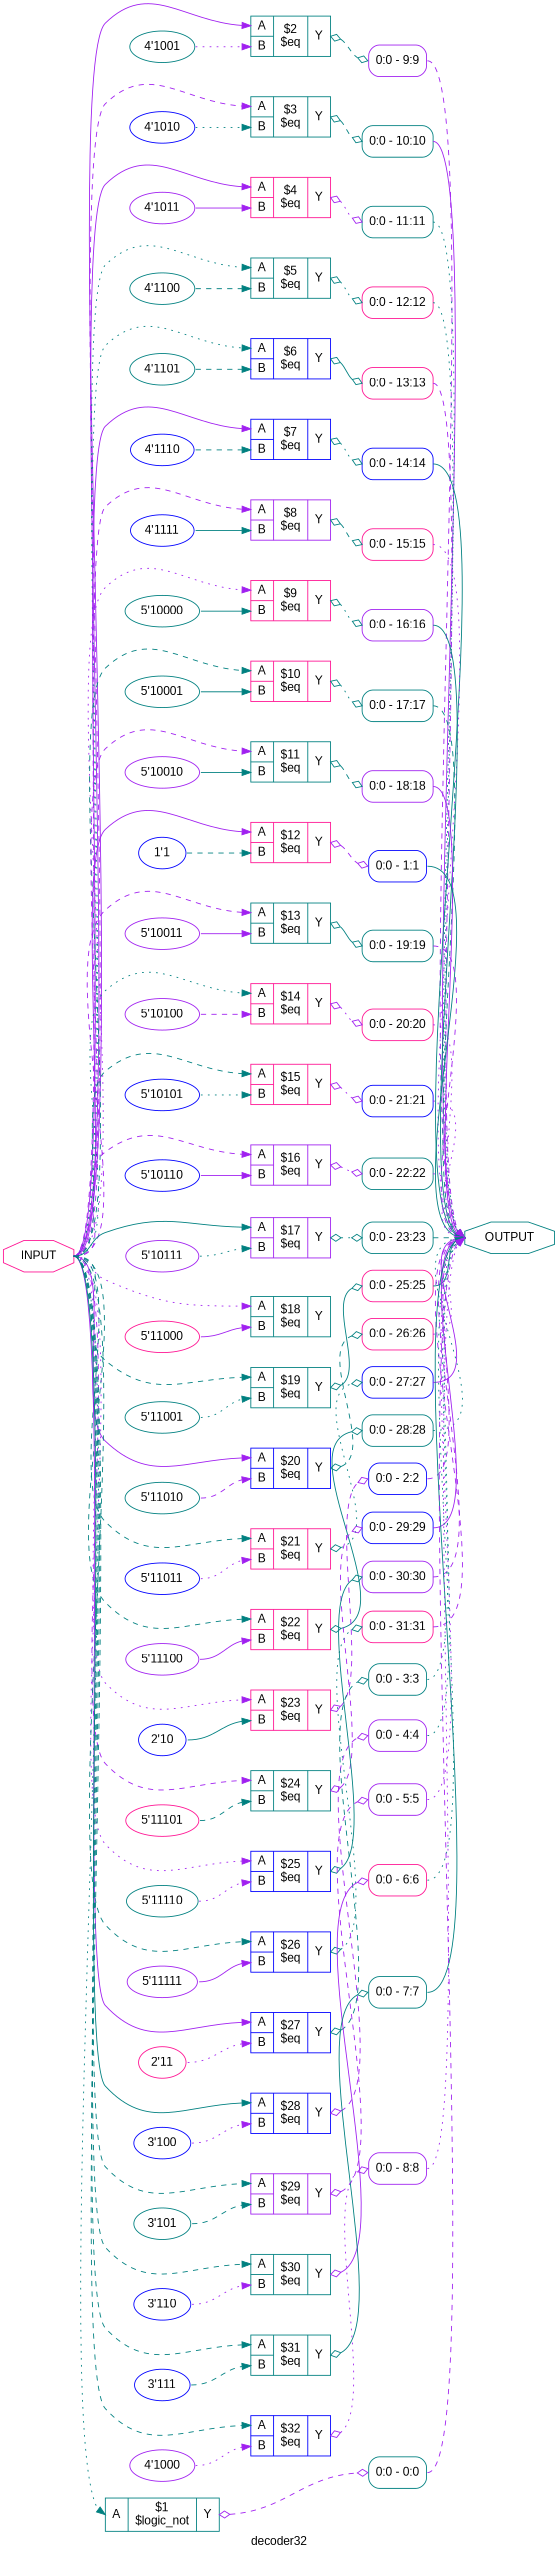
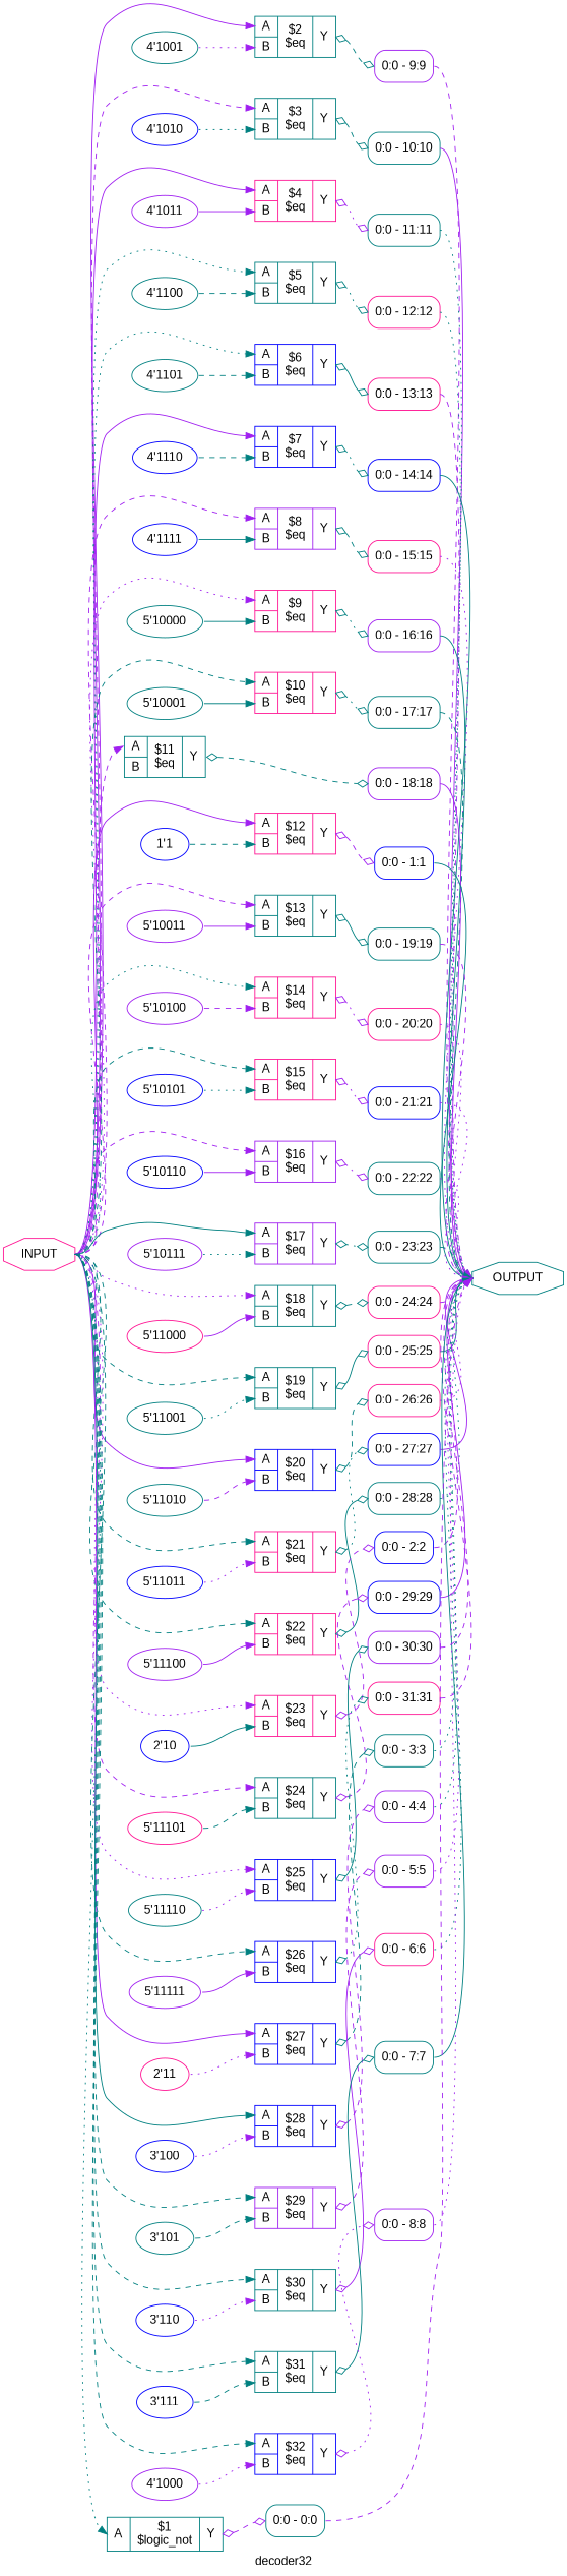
  digraph {
    fontname="Liberation Sans"
    label=decoder32
    rankdir=LR
    remincross=true
    node [color=teal fontname="Liberation Sans" shape=record]
    edge [color=teal fontname="Liberation Sans" headport=w style=dashed tailport=e]
    n1 [color=deeppink fontcolor=black label=INPUT shape=octagon]
    n2 [fontcolor=black label=OUTPUT shape=octagon]
    n3 [label="{{<p3> A|<p4> B}|$2\n$eq|{<p5> Y}}"]
    n4 [label="{{<p3> A|<p4> B}|$3\n$eq|{<p5> Y}}"]
    n5 [color=deeppink label="{{<p3> A|<p4> B}|$4\n$eq|{<p5> Y}}"]
    n6 [label="{{<p3> A|<p4> B}|$5\n$eq|{<p5> Y}}"]
    n7 [color=blue label="{{<p3> A|<p4> B}|$6\n$eq|{<p5> Y}}"]
    n8 [color=blue label="{{<p3> A|<p4> B}|$7\n$eq|{<p5> Y}}"]
    n9 [color=purple label="{{<p3> A|<p4> B}|$8\n$eq|{<p5> Y}}"]
    n10 [color=deeppink label="{{<p3> A|<p4> B}|$9\n$eq|{<p5> Y}}"]
    n11 [color=deeppink label="{{<p3> A|<p4> B}|$10\n$eq|{<p5> Y}}"]
    n12 [label="{{<p3> A|<p4> B}|$11\n$eq|{<p5> Y}}"]
    n13 [color=deeppink label="{{<p3> A|<p4> B}|$12\n$eq|{<p5> Y}}"]
    n14 [label="{{<p3> A|<p4> B}|$13\n$eq|{<p5> Y}}"]
    n15 [color=deeppink label="{{<p3> A|<p4> B}|$14\n$eq|{<p5> Y}}"]
    n16 [color=deeppink label="{{<p3> A|<p4> B}|$15\n$eq|{<p5> Y}}"]
    n17 [color=purple label="{{<p3> A|<p4> B}|$16\n$eq|{<p5> Y}}"]
    n18 [color=purple label="{{<p3> A|<p4> B}|$17\n$eq|{<p5> Y}}"]
    n19 [label="{{<p3> A|<p4> B}|$18\n$eq|{<p5> Y}}"]
    n20 [label="{{<p3> A|<p4> B}|$19\n$eq|{<p5> Y}}"]
    n21 [color=blue label="{{<p3> A|<p4> B}|$20\n$eq|{<p5> Y}}"]
    n22 [color=deeppink label="{{<p3> A|<p4> B}|$21\n$eq|{<p5> Y}}"]
    n23 [color=deeppink label="{{<p3> A|<p4> B}|$22\n$eq|{<p5> Y}}"]
    n24 [color=deeppink label="{{<p3> A|<p4> B}|$23\n$eq|{<p5> Y}}"]
    n25 [label="{{<p3> A|<p4> B}|$24\n$eq|{<p5> Y}}"]
    n26 [color=blue label="{{<p3> A|<p4> B}|$25\n$eq|{<p5> Y}}"]
    n27 [color=blue label="{{<p3> A|<p4> B}|$26\n$eq|{<p5> Y}}"]
    n28 [color=blue label="{{<p3> A|<p4> B}|$27\n$eq|{<p5> Y}}"]
    n29 [color=blue label="{{<p3> A|<p4> B}|$28\n$eq|{<p5> Y}}"]
    n30 [color=purple label="{{<p3> A|<p4> B}|$29\n$eq|{<p5> Y}}"]
    n31 [label="{{<p3> A|<p4> B}|$30\n$eq|{<p5> Y}}"]
    n32 [label="{{<p3> A|<p4> B}|$31\n$eq|{<p5> Y}}"]
    n33 [color=blue label="{{<p3> A|<p4> B}|$32\n$eq|{<p5> Y}}"]
    n34 [label="{{<p3> A}|$1\n$logic_not|{<p5> Y}}"]
    n35 [color=purple label="<s0> 0:0 - 9:9 " style=rounded]
    n36 [label="<s0> 0:0 - 10:10 " style=rounded]
    n37 [label="<s0> 0:0 - 11:11 " style=rounded]
    n38 [color=deeppink label="<s0> 0:0 - 12:12 " style=rounded]
    n39 [color=deeppink label="<s0> 0:0 - 13:13 " style=rounded]
    n40 [color=blue label="<s0> 0:0 - 14:14 " style=rounded]
    n41 [color=deeppink label="<s0> 0:0 - 15:15 " style=rounded]
    n42 [color=purple label="<s0> 0:0 - 16:16 " style=rounded]
    n43 [label="<s0> 0:0 - 17:17 " style=rounded]
    n44 [color=purple label="<s0> 0:0 - 18:18 " style=rounded]
    n45 [color=blue label="<s0> 0:0 - 1:1 " style=rounded]
    n46 [label="<s0> 0:0 - 19:19 " style=rounded]
    n47 [color=deeppink label="<s0> 0:0 - 20:20 " style=rounded]
    n48 [color=blue label="<s0> 0:0 - 21:21 " style=rounded]
    n49 [label="<s0> 0:0 - 22:22 " style=rounded]
    n50 [label="<s0> 0:0 - 23:23 " style=rounded]
+   n51 [color=deeppink label="<s0> 0:0 - 24:24 " style=rounded]
    n52 [color=deeppink label="<s0> 0:0 - 25:25 " style=rounded]
    n53 [color=deeppink label="<s0> 0:0 - 26:26 " style=rounded]
    n54 [color=blue label="<s0> 0:0 - 27:27 " style=rounded]
    n55 [label="<s0> 0:0 - 28:28 " style=rounded]
    n56 [color=blue label="<s0> 0:0 - 2:2 " style=rounded]
    n57 [color=blue label="<s0> 0:0 - 29:29 " style=rounded]
    n58 [color=purple label="<s0> 0:0 - 30:30 " style=rounded]
    n59 [color=deeppink label="<s0> 0:0 - 31:31 " style=rounded]
    n60 [label="<s0> 0:0 - 3:3 " style=rounded]
    n61 [color=purple label="<s0> 0:0 - 4:4 " style=rounded]
    n62 [color=purple label="<s0> 0:0 - 5:5 " style=rounded]
    n63 [color=deeppink label="<s0> 0:0 - 6:6 " style=rounded]
    n64 [label="<s0> 0:0 - 7:7 " style=rounded]
    n65 [color=purple label="<s0> 0:0 - 8:8 " style=rounded]
    n66 [label="<s0> 0:0 - 0:0 " style=rounded]
    n67 [label="4'1001" shape=""]
    n68 [color=blue label="4'1010" shape=""]
    n69 [color=purple label="4'1011" shape=""]
    n70 [label="4'1100" shape=""]
    n71 [label="4'1101" shape=""]
    n72 [color=blue label="4'1110" shape=""]
    n73 [color=blue label="4'1111" shape=""]
    n74 [label="5'10000" shape=""]
    n75 [label="5'10001" shape=""]
-   n76 [color=purple label="5'10010" shape=""]
    n77 [color=blue label="1'1" shape=""]
    n78 [color=purple label="5'10011" shape=""]
    n79 [color=purple label="5'10100" shape=""]
    n80 [color=blue label="5'10101" shape=""]
    n81 [color=blue label="5'10110" shape=""]
    n82 [color=purple label="5'10111" shape=""]
    n83 [color=deeppink label="5'11000" shape=""]
    n84 [label="5'11001" shape=""]
    n85 [label="5'11010" shape=""]
    n86 [color=blue label="5'11011" shape=""]
    n87 [color=purple label="5'11100" shape=""]
    n88 [color=blue label="2'10" shape=""]
    n89 [color=deeppink label="5'11101" shape=""]
    n90 [label="5'11110" shape=""]
    n91 [color=purple label="5'11111" shape=""]
    n92 [color=deeppink label="2'11" shape=""]
    n93 [color=blue label="3'100" shape=""]
    n94 [label="3'101" shape=""]
    n95 [color=blue label="3'110" shape=""]
    n96 [color=blue label="3'111" shape=""]
    n97 [color=purple label="4'1000" shape=""]
    subgraph sub_1 {
      rank=source
      n1
    }
    subgraph sub_2 {
      rank=sink
      n2
    }
    n1 -> n3 [color=purple headport="p3:w" style=solid]
    n1 -> n4 [color=purple headport="p3:w"]
    n1 -> n5 [color=purple headport="p3:w" style=solid]
    n1 -> n6 [headport="p3:w" style=dotted]
    n1 -> n7 [headport="p3:w" style=dotted]
    n1 -> n8 [color=purple headport="p3:w" style=solid]
    n1 -> n9 [color=purple headport="p3:w"]
    n1 -> n10 [color=purple headport="p3:w" style=dotted]
    n1 -> n11 [headport="p3:w"]
    n1 -> n12 [color=purple headport="p3:w"]
    n1 -> n13 [color=purple headport="p3:w" style=solid]
    n1 -> n14 [color=purple headport="p3:w"]
    n1 -> n15 [headport="p3:w" style=dotted]
    n1 -> n16 [headport="p3:w"]
    n1 -> n17 [color=purple headport="p3:w"]
    n1 -> n18 [headport="p3:w" style=solid]
    n1 -> n19 [color=purple headport="p3:w" style=dotted]
    n1 -> n20 [headport="p3:w"]
    n1 -> n21 [color=purple headport="p3:w" style=solid]
    n1 -> n22 [headport="p3:w"]
    n1 -> n23 [headport="p3:w"]
    n1 -> n24 [color=purple headport="p3:w" style=dotted]
    n1 -> n25 [color=purple headport="p3:w"]
    n1 -> n26 [color=purple headport="p3:w" style=dotted]
    n1 -> n27 [headport="p3:w"]
    n1 -> n28 [color=purple headport="p3:w" style=solid]
    n1 -> n29 [headport="p3:w" style=solid]
    n1 -> n30 [headport="p3:w"]
    n1 -> n31 [headport="p3:w"]
    n1 -> n32 [headport="p3:w"]
    n1 -> n33 [headport="p3:w"]
    n1 -> n34 [headport="p3:w" style=dotted]
    n3 -> n35 [arrowhead=odiamond arrowtail=odiamond dir=both tailport="p5:e"]
    n4 -> n36 [arrowhead=odiamond arrowtail=odiamond dir=both tailport="p5:e"]
    n5 -> n37 [arrowhead=odiamond arrowtail=odiamond color=purple dir=both style=dotted tailport="p5:e"]
    n6 -> n38 [arrowhead=odiamond arrowtail=odiamond dir=both style=dotted tailport="p5:e"]
    n7 -> n39 [arrowhead=odiamond arrowtail=odiamond dir=both style=solid tailport="p5:e"]
    n8 -> n40 [arrowhead=odiamond arrowtail=odiamond dir=both style=dotted tailport="p5:e"]
    n9 -> n41 [arrowhead=odiamond arrowtail=odiamond dir=both tailport="p5:e"]
    n10 -> n42 [arrowhead=odiamond arrowtail=odiamond dir=both style=dotted tailport="p5:e"]
    n11 -> n43 [arrowhead=odiamond arrowtail=odiamond dir=both style=dotted tailport="p5:e"]
    n12 -> n44 [arrowhead=odiamond arrowtail=odiamond dir=both tailport="p5:e"]
    n13 -> n45 [arrowhead=odiamond arrowtail=odiamond color=purple dir=both tailport="p5:e"]
    n14 -> n46 [arrowhead=odiamond arrowtail=odiamond dir=both style=solid tailport="p5:e"]
    n15 -> n47 [arrowhead=odiamond arrowtail=odiamond color=purple dir=both style=dotted tailport="p5:e"]
    n16 -> n48 [arrowhead=odiamond arrowtail=odiamond color=purple dir=both style=dotted tailport="p5:e"]
    n17 -> n49 [arrowhead=odiamond arrowtail=odiamond color=purple dir=both style=dotted tailport="p5:e"]
    n18 -> n50 [arrowhead=odiamond arrowtail=odiamond dir=both style=dotted tailport="p5:e"]
+   n19 -> n51 [arrowhead=odiamond arrowtail=odiamond dir=both tailport="p5:e"]
    n20 -> n52 [arrowhead=odiamond arrowtail=odiamond dir=both style=solid tailport="p5:e"]
    n21 -> n53 [arrowhead=odiamond arrowtail=odiamond dir=both tailport="p5:e"]
    n22 -> n54 [arrowhead=odiamond arrowtail=odiamond dir=both style=dotted tailport="p5:e"]
    n23 -> n55 [arrowhead=odiamond arrowtail=odiamond dir=both style=solid tailport="p5:e"]
    n24 -> n56 [arrowhead=odiamond arrowtail=odiamond color=purple dir=both tailport="p5:e"]
    n25 -> n57 [arrowhead=odiamond arrowtail=odiamond color=purple dir=both tailport="p5:e"]
    n26 -> n58 [arrowhead=odiamond arrowtail=odiamond dir=both style=solid tailport="p5:e"]
    n27 -> n59 [arrowhead=odiamond arrowtail=odiamond dir=both style=dotted tailport="p5:e"]
    n28 -> n60 [arrowhead=odiamond arrowtail=odiamond dir=both tailport="p5:e"]
    n29 -> n61 [arrowhead=odiamond arrowtail=odiamond color=purple dir=both tailport="p5:e"]
    n30 -> n62 [arrowhead=odiamond arrowtail=odiamond color=purple dir=both tailport="p5:e"]
    n31 -> n63 [arrowhead=odiamond arrowtail=odiamond color=purple dir=both style=solid tailport="p5:e"]
    n32 -> n64 [arrowhead=odiamond arrowtail=odiamond dir=both style=solid tailport="p5:e"]
    n33 -> n65 [arrowhead=odiamond arrowtail=odiamond color=purple dir=both style=dotted tailport="p5:e"]
    n34 -> n66 [arrowhead=odiamond arrowtail=odiamond color=purple dir=both tailport="p5:e"]
    n35 -> n2 [color=purple tailport="s0:e"]
    n36 -> n2 [color=purple style=solid tailport="s0:e"]
    n37 -> n2 [style=dotted tailport="s0:e"]
    n38 -> n2 [style=dotted tailport="s0:e"]
    n39 -> n2 [color=purple tailport="s0:e"]
    n40 -> n2 [style=solid tailport="s0:e"]
    n41 -> n2 [color=purple style=dotted tailport="s0:e"]
    n42 -> n2 [style=solid tailport="s0:e"]
    n43 -> n2 [tailport="s0:e"]
    n44 -> n2 [color=purple style=solid tailport="s0:e"]
    n45 -> n2 [style=solid tailport="s0:e"]
    n46 -> n2 [color=purple tailport="s0:e"]
    n47 -> n2 [color=purple style=dotted tailport="s0:e"]
    n48 -> n2 [color=purple style=dotted tailport="s0:e"]
    n49 -> n2 [color=purple style=dotted tailport="s0:e"]
    n50 -> n2 [tailport="s0:e"]
+   n51 -> n2 [color=purple tailport="s0:e"]
    n52 -> n2 [style=solid tailport="s0:e"]
    n53 -> n2 [color=purple style=dotted tailport="s0:e"]
    n54 -> n2 [color=purple style=solid tailport="s0:e"]
    n55 -> n2 [style=dotted tailport="s0:e"]
    n56 -> n2 [color=purple tailport="s0:e"]
    n57 -> n2 [color=purple style=solid tailport="s0:e"]
    n58 -> n2 [color=purple tailport="s0:e"]
    n59 -> n2 [color=purple tailport="s0:e"]
    n60 -> n2 [style=dotted tailport="s0:e"]
    n61 -> n2 [style=dotted tailport="s0:e"]
    n62 -> n2 [color=purple style=dotted tailport="s0:e"]
    n63 -> n2 [style=dotted tailport="s0:e"]
    n64 -> n2 [style=solid tailport="s0:e"]
    n65 -> n2 [color=purple style=dotted tailport="s0:e"]
    n66 -> n2 [color=purple tailport="s0:e"]
    n67 -> n3 [color=purple headport="p4:w" style=dotted]
    n68 -> n4 [headport="p4:w" style=dotted]
    n69 -> n5 [color=purple headport="p4:w" style=solid]
    n70 -> n6 [headport="p4:w"]
    n71 -> n7 [headport="p4:w"]
    n72 -> n8 [headport="p4:w"]
    n73 -> n9 [headport="p4:w" style=solid]
    n74 -> n10 [headport="p4:w" style=solid]
    n75 -> n11 [headport="p4:w" style=solid]
-   n76 -> n12 [headport="p4:w" style=solid]
    n77 -> n13 [headport="p4:w"]
    n78 -> n14 [color=purple headport="p4:w" style=solid]
    n79 -> n15 [color=purple headport="p4:w"]
    n80 -> n16 [headport="p4:w" style=dotted]
    n81 -> n17 [color=purple headport="p4:w" style=solid]
    n82 -> n18 [headport="p4:w" style=dotted]
    n83 -> n19 [color=purple headport="p4:w" style=solid]
    n84 -> n20 [headport="p4:w" style=dotted]
    n85 -> n21 [color=purple headport="p4:w"]
    n86 -> n22 [color=purple headport="p4:w" style=dotted]
    n87 -> n23 [color=purple headport="p4:w" style=solid]
    n88 -> n24 [headport="p4:w" style=solid]
    n89 -> n25 [headport="p4:w"]
    n90 -> n26 [color=purple headport="p4:w" style=dotted]
    n91 -> n27 [color=purple headport="p4:w" style=solid]
    n92 -> n28 [color=purple headport="p4:w" style=dotted]
    n93 -> n29 [color=purple headport="p4:w" style=dotted]
    n94 -> n30 [headport="p4:w"]
    n95 -> n31 [color=purple headport="p4:w" style=dotted]
    n96 -> n32 [headport="p4:w"]
    n97 -> n33 [color=purple headport="p4:w" style=dotted]
  }
